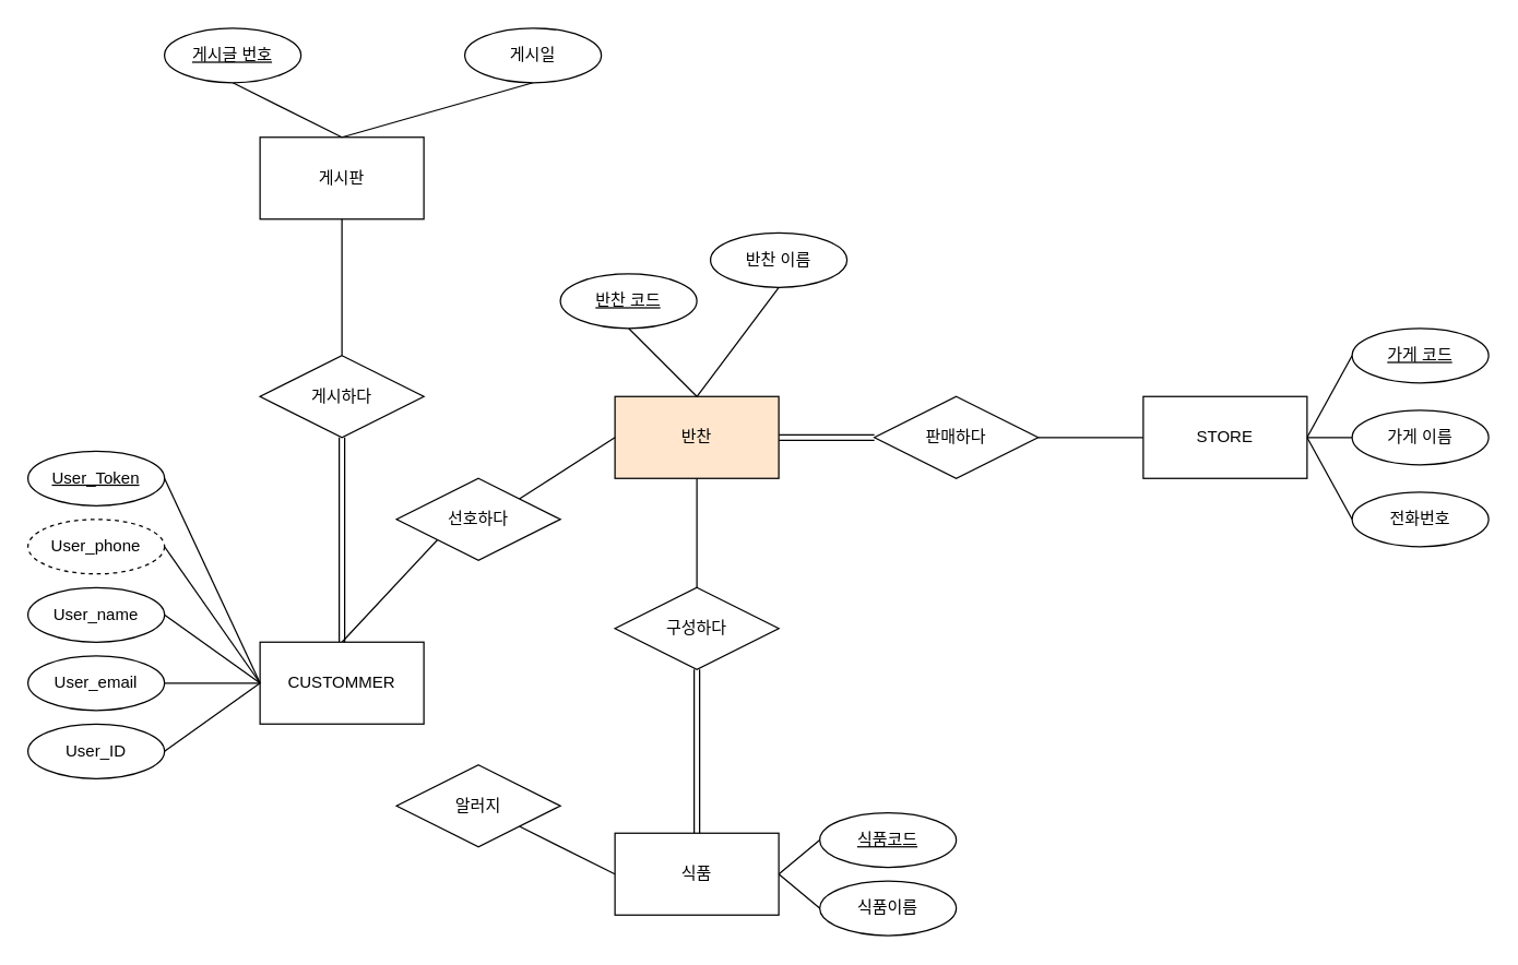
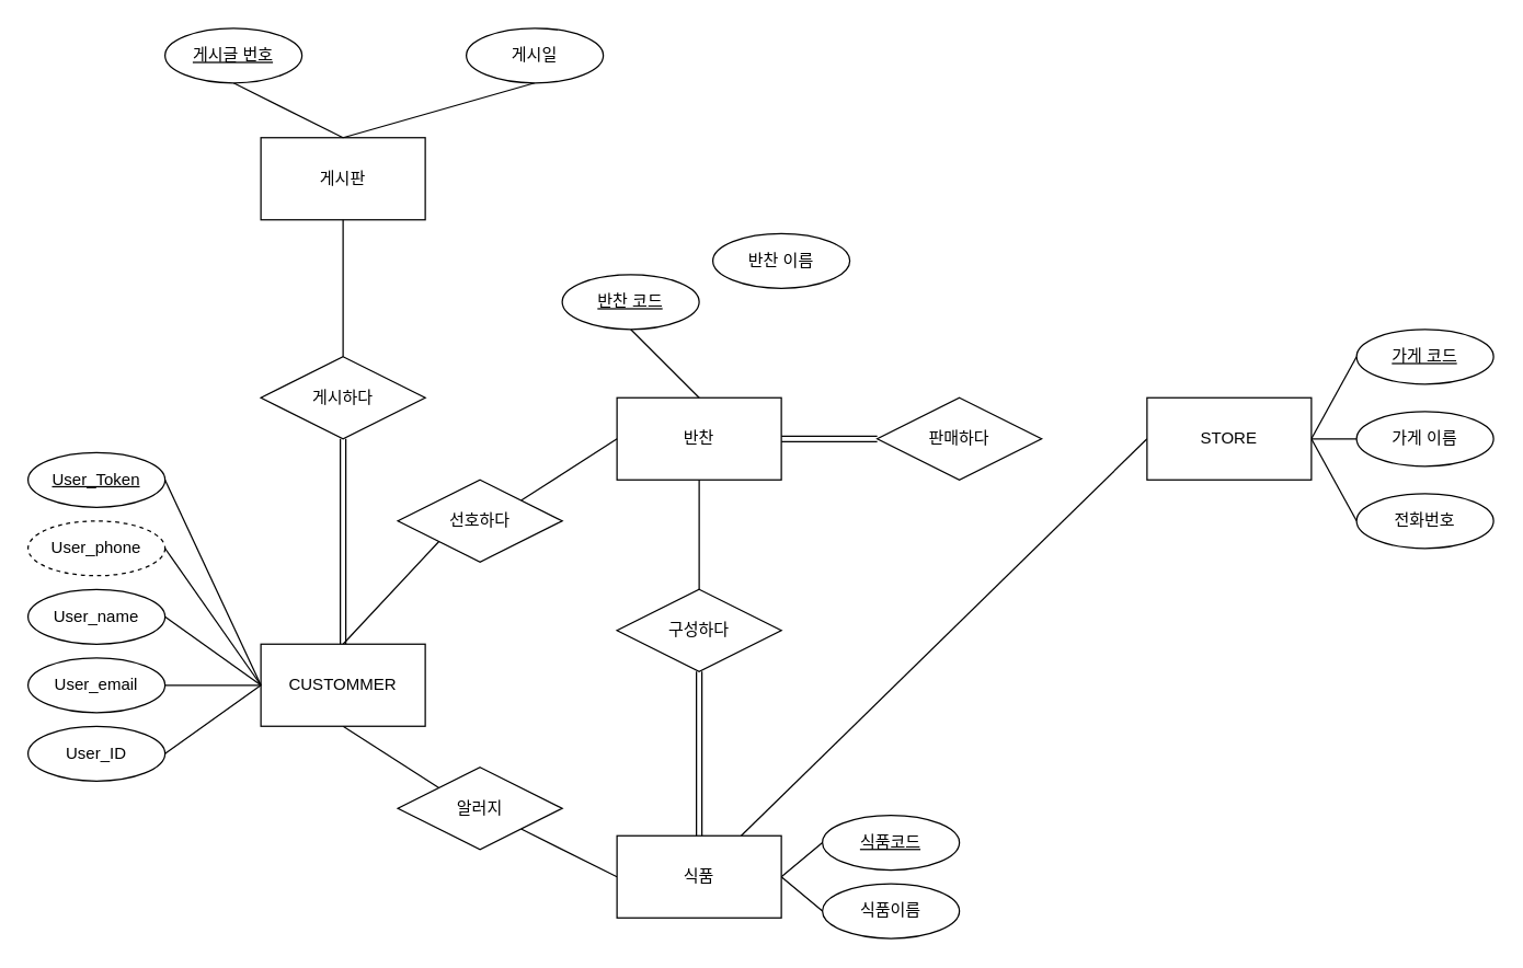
  <mxCell id="0" />
  <mxCell id="1" parent="0" />
  <mxCell id="2" style="edgeStyle=none;rounded=0;orthogonalLoop=1;jettySize=auto;html=1;exitX=0.5;exitY=0;exitDx=0;exitDy=0;entryX=0;entryY=1;entryDx=0;entryDy=0;endArrow=none;endFill=0;" parent="1" source="5" target="27" edge="1"><mxGeometry relative="1" as="geometry" /></mxCell>
+ <mxCell id="3" style="edgeStyle=none;rounded=0;orthogonalLoop=1;jettySize=auto;html=1;exitX=0.5;exitY=1;exitDx=0;exitDy=0;entryX=0;entryY=0;entryDx=0;entryDy=0;endArrow=none;endFill=0;" parent="1" source="5" target="29" edge="1"><mxGeometry relative="1" as="geometry" /></mxCell>
  <mxCell id="4" style="edgeStyle=none;rounded=0;orthogonalLoop=1;jettySize=auto;html=1;exitX=0.5;exitY=0;exitDx=0;exitDy=0;entryX=0.5;entryY=1;entryDx=0;entryDy=0;endArrow=none;endFill=0;shape=link;" parent="1" source="5" target="32" edge="1"><mxGeometry relative="1" as="geometry" /></mxCell>
  <mxCell id="5" value="CUSTOMMER" style="rounded=0;whiteSpace=wrap;html=1;" parent="1" vertex="1"><mxGeometry x="190" y="470" width="120" height="60" as="geometry" /></mxCell>
- <mxCell id="6" style="edgeStyle=none;rounded=0;orthogonalLoop=1;jettySize=auto;html=1;exitX=0;exitY=0.5;exitDx=0;exitDy=0;entryX=1;entryY=0.5;entryDx=0;entryDy=0;endArrow=none;endFill=0;" parent="1" source="10" target="30" edge="1"><mxGeometry relative="1" as="geometry" /></mxCell>
+ <mxCell id="6" style="edgeStyle=none;rounded=0;orthogonalLoop=1;jettySize=auto;html=1;exitX=0;exitY=0.5;exitDx=0;exitDy=0;endArrow=none;endFill=0;" parent="1" source="10" target="35" edge="1"><mxGeometry relative="1" as="geometry" /></mxCell>
  <mxCell id="7" style="rounded=0;orthogonalLoop=1;jettySize=auto;html=1;exitX=1;exitY=0.5;exitDx=0;exitDy=0;entryX=0;entryY=0.5;entryDx=0;entryDy=0;endArrow=none;endFill=0;" edge="1" parent="1" source="10" target="47"><mxGeometry relative="1" as="geometry" /></mxCell>
  <mxCell id="8" style="edgeStyle=none;rounded=0;orthogonalLoop=1;jettySize=auto;html=1;exitX=1;exitY=0.5;exitDx=0;exitDy=0;entryX=0;entryY=0.5;entryDx=0;entryDy=0;endArrow=none;endFill=0;" edge="1" parent="1" source="10" target="48"><mxGeometry relative="1" as="geometry" /></mxCell>
  <mxCell id="9" style="edgeStyle=none;rounded=0;orthogonalLoop=1;jettySize=auto;html=1;exitX=1;exitY=0.5;exitDx=0;exitDy=0;entryX=0;entryY=0.5;entryDx=0;entryDy=0;endArrow=none;endFill=0;" edge="1" parent="1" source="10" target="49"><mxGeometry relative="1" as="geometry" /></mxCell>
  <mxCell id="10" value="STORE" style="rounded=0;whiteSpace=wrap;html=1;" parent="1" vertex="1"><mxGeometry x="837" y="290" width="120" height="60" as="geometry" /></mxCell>
  <mxCell id="11" style="edgeStyle=none;rounded=0;orthogonalLoop=1;jettySize=auto;html=1;exitX=1;exitY=0.5;exitDx=0;exitDy=0;endArrow=none;endFill=0;" parent="1" source="12" edge="1"><mxGeometry relative="1" as="geometry"><mxPoint x="190" y="500" as="targetPoint" /></mxGeometry></mxCell>
  <mxCell id="12" value="User_ID" style="ellipse;whiteSpace=wrap;html=1;align=center;" parent="1" vertex="1"><mxGeometry x="20" y="530" width="100" height="40" as="geometry" /></mxCell>
  <mxCell id="13" style="edgeStyle=none;rounded=0;orthogonalLoop=1;jettySize=auto;html=1;exitX=1;exitY=0.5;exitDx=0;exitDy=0;entryX=0;entryY=0.5;entryDx=0;entryDy=0;endArrow=none;endFill=0;" parent="1" source="14" target="5" edge="1"><mxGeometry relative="1" as="geometry" /></mxCell>
  <mxCell id="14" value="User_email" style="ellipse;whiteSpace=wrap;html=1;align=center;" parent="1" vertex="1"><mxGeometry x="20" y="480" width="100" height="40" as="geometry" /></mxCell>
  <mxCell id="15" style="edgeStyle=none;rounded=0;orthogonalLoop=1;jettySize=auto;html=1;exitX=1;exitY=0.5;exitDx=0;exitDy=0;endArrow=none;endFill=0;" parent="1" source="16" edge="1"><mxGeometry relative="1" as="geometry"><mxPoint x="190" y="500" as="targetPoint" /></mxGeometry></mxCell>
  <mxCell id="16" value="User_name" style="ellipse;whiteSpace=wrap;html=1;align=center;" parent="1" vertex="1"><mxGeometry x="20" y="430" width="100" height="40" as="geometry" /></mxCell>
  <mxCell id="17" style="edgeStyle=none;rounded=0;orthogonalLoop=1;jettySize=auto;html=1;exitX=1;exitY=0.5;exitDx=0;exitDy=0;entryX=0;entryY=0.5;entryDx=0;entryDy=0;endArrow=none;endFill=0;" parent="1" source="18" target="5" edge="1"><mxGeometry relative="1" as="geometry" /></mxCell>
  <mxCell id="18" value="User_phone" style="ellipse;whiteSpace=wrap;html=1;align=center;dashed=1;" parent="1" vertex="1"><mxGeometry x="20" y="380" width="100" height="40" as="geometry" /></mxCell>
  <mxCell id="19" style="rounded=0;orthogonalLoop=1;jettySize=auto;html=1;exitX=1;exitY=0.5;exitDx=0;exitDy=0;entryX=0;entryY=0.5;entryDx=0;entryDy=0;endArrow=none;endFill=0;" parent="1" source="20" target="5" edge="1"><mxGeometry relative="1" as="geometry" /></mxCell>
  <mxCell id="20" value="User_Token" style="ellipse;whiteSpace=wrap;html=1;align=center;fontStyle=4;" parent="1" vertex="1"><mxGeometry x="20" y="330" width="100" height="40" as="geometry" /></mxCell>
  <mxCell id="21" value="게시판" style="rounded=0;whiteSpace=wrap;html=1;" parent="1" vertex="1"><mxGeometry x="190" y="100" width="120" height="60" as="geometry" /></mxCell>
  <mxCell id="22" style="edgeStyle=none;rounded=0;orthogonalLoop=1;jettySize=auto;html=1;exitX=1;exitY=0.5;exitDx=0;exitDy=0;entryX=0;entryY=0.5;entryDx=0;entryDy=0;endArrow=none;endFill=0;shape=link;" parent="1" source="25" target="30" edge="1"><mxGeometry relative="1" as="geometry" /></mxCell>
  <mxCell id="23" style="edgeStyle=none;rounded=0;orthogonalLoop=1;jettySize=auto;html=1;exitX=0.5;exitY=1;exitDx=0;exitDy=0;entryX=0.5;entryY=0;entryDx=0;entryDy=0;endArrow=none;endFill=0;" parent="1" source="25" target="37" edge="1"><mxGeometry relative="1" as="geometry" /></mxCell>
- <mxCell id="24" style="edgeStyle=none;rounded=0;orthogonalLoop=1;jettySize=auto;html=1;exitX=0.5;exitY=0;exitDx=0;exitDy=0;entryX=0.5;entryY=1;entryDx=0;entryDy=0;endArrow=none;endFill=0;" parent="1" source="25" target="42" edge="1"><mxGeometry relative="1" as="geometry" /></mxCell>
- <mxCell id="25" value="반찬" style="rounded=0;whiteSpace=wrap;html=1;fillColor=#ffe6cc;" parent="1" vertex="1"><mxGeometry x="450" y="290" width="120" height="60" as="geometry" /></mxCell>
+ <mxCell id="25" value="반찬" style="rounded=0;whiteSpace=wrap;html=1;" parent="1" vertex="1"><mxGeometry x="450" y="290" width="120" height="60" as="geometry" /></mxCell>
  <mxCell id="26" style="edgeStyle=none;rounded=0;orthogonalLoop=1;jettySize=auto;html=1;exitX=1;exitY=0;exitDx=0;exitDy=0;entryX=0;entryY=0.5;entryDx=0;entryDy=0;endArrow=none;endFill=0;" parent="1" source="27" target="25" edge="1"><mxGeometry relative="1" as="geometry" /></mxCell>
  <mxCell id="27" value="선호하다" style="shape=rhombus;perimeter=rhombusPerimeter;whiteSpace=wrap;html=1;align=center;" parent="1" vertex="1"><mxGeometry x="290" width="120" height="60" as="geometry" y="350" /></mxCell>
  <mxCell id="28" style="edgeStyle=none;rounded=0;orthogonalLoop=1;jettySize=auto;html=1;exitX=1;exitY=1;exitDx=0;exitDy=0;entryX=0;entryY=0.5;entryDx=0;entryDy=0;endArrow=none;endFill=0;" parent="1" source="29" target="35" edge="1"><mxGeometry relative="1" as="geometry" /></mxCell>
  <mxCell id="29" value="알러지" style="shape=rhombus;perimeter=rhombusPerimeter;whiteSpace=wrap;html=1;align=center;" parent="1" vertex="1"><mxGeometry x="290" y="560" width="120" height="60" as="geometry" /></mxCell>
  <mxCell id="30" value="판매하다" style="shape=rhombus;perimeter=rhombusPerimeter;whiteSpace=wrap;html=1;align=center;" parent="1" vertex="1"><mxGeometry x="640" y="290" width="120" height="60" as="geometry" /></mxCell>
  <mxCell id="31" style="edgeStyle=none;rounded=0;orthogonalLoop=1;jettySize=auto;html=1;exitX=0.5;exitY=0;exitDx=0;exitDy=0;entryX=0.5;entryY=1;entryDx=0;entryDy=0;endArrow=none;endFill=0;" parent="1" source="32" target="21" edge="1"><mxGeometry relative="1" as="geometry" /></mxCell>
  <mxCell id="32" value="게시하다" style="shape=rhombus;perimeter=rhombusPerimeter;whiteSpace=wrap;html=1;align=center;" parent="1" vertex="1"><mxGeometry x="190" y="260" width="120" height="60" as="geometry" /></mxCell>
  <mxCell id="33" style="edgeStyle=none;rounded=0;orthogonalLoop=1;jettySize=auto;html=1;exitX=1;exitY=0.5;exitDx=0;exitDy=0;entryX=0;entryY=0.5;entryDx=0;entryDy=0;endArrow=none;endFill=0;" parent="1" source="35" target="38" edge="1"><mxGeometry relative="1" as="geometry" /></mxCell>
  <mxCell id="34" style="edgeStyle=none;rounded=0;orthogonalLoop=1;jettySize=auto;html=1;exitX=1;exitY=0.5;exitDx=0;exitDy=0;entryX=0;entryY=0.5;entryDx=0;entryDy=0;endArrow=none;endFill=0;" parent="1" source="35" target="39" edge="1"><mxGeometry relative="1" as="geometry" /></mxCell>
  <mxCell id="35" value="식품" style="rounded=0;whiteSpace=wrap;html=1;" parent="1" vertex="1"><mxGeometry x="450" y="610" width="120" height="60" as="geometry" /></mxCell>
  <mxCell id="36" style="edgeStyle=none;rounded=0;orthogonalLoop=1;jettySize=auto;html=1;exitX=0.5;exitY=1;exitDx=0;exitDy=0;entryX=0.5;entryY=0;entryDx=0;entryDy=0;endArrow=none;endFill=0;shape=link;" parent="1" source="37" target="35" edge="1"><mxGeometry relative="1" as="geometry" /></mxCell>
  <mxCell id="37" value="구성하다" style="shape=rhombus;perimeter=rhombusPerimeter;whiteSpace=wrap;html=1;align=center;" parent="1" vertex="1"><mxGeometry x="450" y="430" width="120" height="60" as="geometry" /></mxCell>
  <mxCell id="38" value="식품코드" style="ellipse;whiteSpace=wrap;html=1;align=center;fontStyle=4;" parent="1" vertex="1"><mxGeometry x="600" y="595" width="100" height="40" as="geometry" /></mxCell>
  <mxCell id="39" value="식품이름" style="ellipse;whiteSpace=wrap;html=1;align=center;" parent="1" vertex="1"><mxGeometry x="600" y="645" width="100" height="40" as="geometry" /></mxCell>
  <mxCell id="40" style="edgeStyle=none;rounded=0;orthogonalLoop=1;jettySize=auto;html=1;exitX=0.5;exitY=1;exitDx=0;exitDy=0;entryX=0.5;entryY=0;entryDx=0;entryDy=0;endArrow=none;endFill=0;" parent="1" source="41" target="25" edge="1"><mxGeometry relative="1" as="geometry" /></mxCell>
  <mxCell id="41" value="반찬 코드" style="ellipse;whiteSpace=wrap;html=1;align=center;fontStyle=4;" parent="1" vertex="1"><mxGeometry x="410" y="200" width="100" height="40" as="geometry" /></mxCell>
  <mxCell id="42" value="반찬 이름" style="ellipse;whiteSpace=wrap;html=1;align=center;" parent="1" vertex="1"><mxGeometry x="520" y="170" width="100" height="40" as="geometry" /></mxCell>
  <mxCell id="43" style="edgeStyle=none;rounded=0;orthogonalLoop=1;jettySize=auto;html=1;exitX=0.5;exitY=1;exitDx=0;exitDy=0;entryX=0.5;entryY=0;entryDx=0;entryDy=0;endArrow=none;endFill=0;" parent="1" source="44" target="21" edge="1"><mxGeometry relative="1" as="geometry" /></mxCell>
  <mxCell id="44" value="게시글 번호" style="ellipse;whiteSpace=wrap;html=1;align=center;fontStyle=4;" parent="1" vertex="1"><mxGeometry x="120" y="20" width="100" height="40" as="geometry" /></mxCell>
  <mxCell id="45" style="edgeStyle=none;rounded=0;orthogonalLoop=1;jettySize=auto;html=1;exitX=0.5;exitY=1;exitDx=0;exitDy=0;entryX=0.5;entryY=0;entryDx=0;entryDy=0;endArrow=none;endFill=0;" parent="1" source="46" target="21" edge="1"><mxGeometry relative="1" as="geometry" /></mxCell>
  <mxCell id="46" value="게시일" style="ellipse;whiteSpace=wrap;html=1;align=center;" parent="1" vertex="1"><mxGeometry x="340" y="20" width="100" height="40" as="geometry" /></mxCell>
  <mxCell id="47" value="가게 코드" style="ellipse;whiteSpace=wrap;html=1;align=center;fontStyle=4;" parent="1" vertex="1"><mxGeometry x="990" y="240" width="100" height="40" as="geometry" /></mxCell>
  <mxCell id="48" value="가게 이름" style="ellipse;whiteSpace=wrap;html=1;align=center;" vertex="1" parent="1"><mxGeometry x="990" y="300" width="100" height="40" as="geometry" /></mxCell>
  <mxCell id="49" value="전화번호" style="ellipse;whiteSpace=wrap;html=1;align=center;" vertex="1" parent="1"><mxGeometry x="990" y="360" width="100" height="40" as="geometry" /></mxCell>
